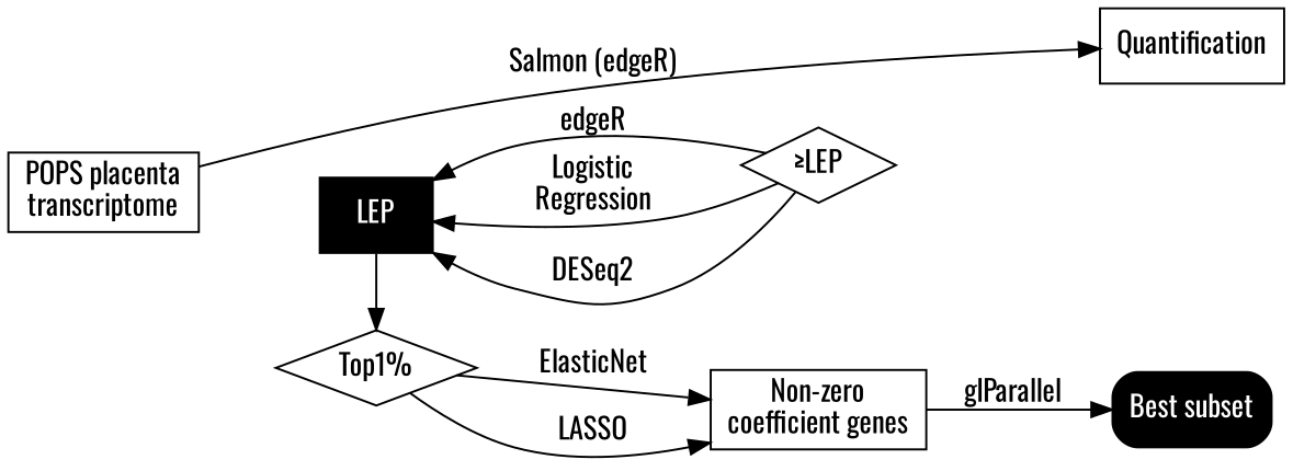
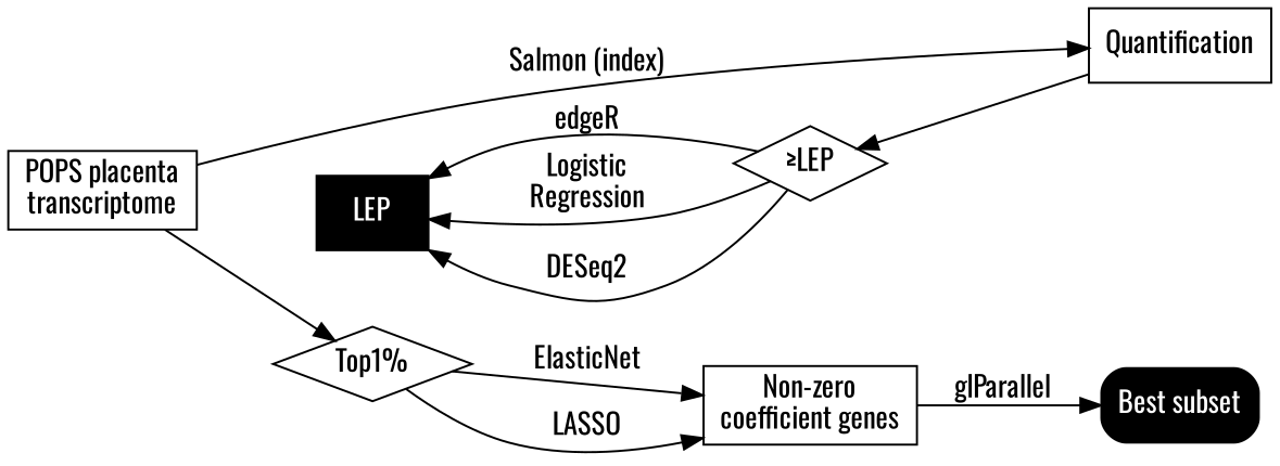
  digraph {
    fontname=Oswald
    rankdir=LR
    node [color=black fontcolor=black fontname=Oswald shape=rect]
    edge [color=black fontcolor=black fontname=Oswald]
    n1 [fontcolor=white label=LEP style=filled]
    n2 [label="Top1%" shape=diamond]
    n3 [label="Non-zero\ncoefficient genes"]
    n4 [label="≥LEP" shape=diamond]
    n5 [fontcolor=white label="Best subset" style="rounded,filled"]
    n6 [label=Quantification]
    n7 [label="POPS placenta\ntranscriptome"]
    subgraph sub_1 {
      rank=same
      n1
      n2
    }
    subgraph sub_2 {
      rank=same
      n3
      n4
    }
    subgraph sub_3 {
      rank=same
      n5
      n6
    }
-   n1 -> n2
+   n7 -> n2
    n2 -> n3 [label=LASSO]
    n2 -> n3 [label=ElasticNet]
    n3 -> n5 [label=glParallel]
    n4 -> n1 [label=DESeq2]
    n4 -> n1 [label=edgeR]
    n4 -> n1 [label="Logistic\nRegression"]
-   n7 -> n6 [label="Salmon (edgeR)"]
+   n6 -> n4
+   n7 -> n6 [label="Salmon (index)"]
  }
